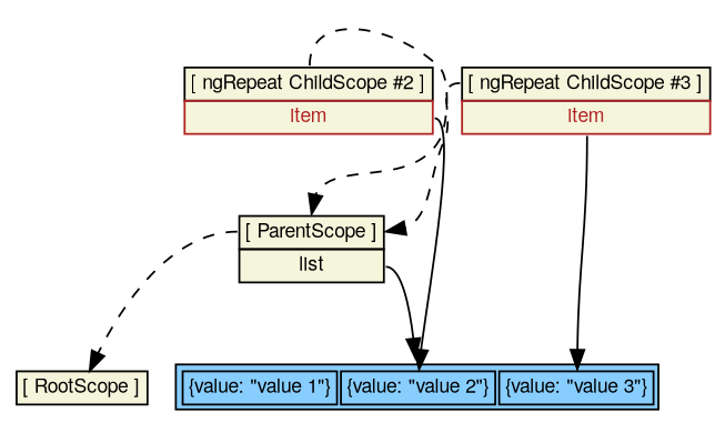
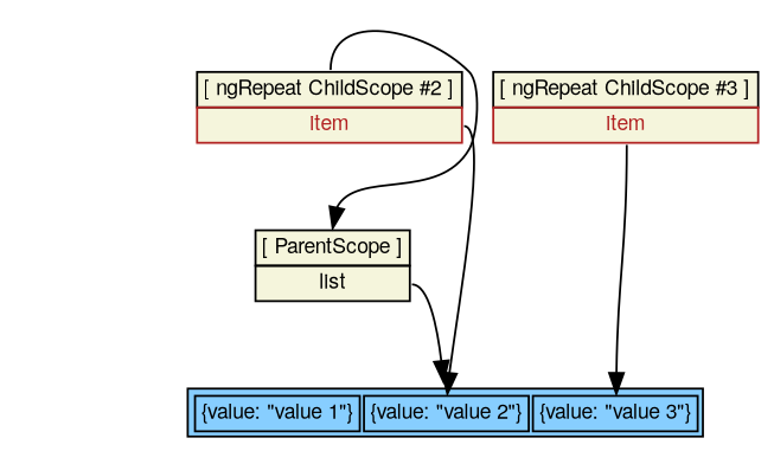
  digraph {
    nodesep=0.1
    rankdir=TB
    node [fontname="Helvetica,Sans" fontsize=10 margin="0.05, 0.04" penwidth=0.5 shape=plaintext]
    edge [headport=proto tailport=proto]
-   n1 [height=0.2 label=<<table bgcolor="beige" border="0" cellborder="1" cellpadding="2" cellspacing="0">   <tr><td port="proto">[ RootScope ]</td></tr></table>>]
    n2 [height=0.2 label=<<table bgcolor="beige" border="0" cellborder="1" cellpadding="2" cellspacing="0">   <tr><td port="proto">[ ParentScope ]</td></tr>   <tr><td port="list">list</td></tr>   </table>>]
    n3 [height=0.2 label=<<table bgcolor="skyblue1" border="1" cellborder="1" cellpadding="2" cellspacing="2">   <tr><td port="obj1">{value: "value 1"}</td><td port="obj2">{value: "value 2"}</td><td port="obj3">{value: "value 3"}</td></tr></table>>]
    n4 [height=0.2 label=<<table bgcolor="beige" border="0" cellborder="1" cellpadding="2" cellspacing="0">   <tr><td port="proto">[ ngRepeat ChildScope #2 ]</td></tr>   <tr><td port="item" color="firebrick"><font color="firebrick">item</font></td></tr>   </table>>]
    n5 [height=0.2 label=<<table bgcolor="beige" border="0" cellborder="1" cellpadding="2" cellspacing="0">   <tr><td port="proto">[ ngRepeat ChildScope #3 ]</td></tr>   <tr><td port="item" color="firebrick"><font color="firebrick">item</font></td></tr>   </table>>]
-   n2 -> n1 [style=dashed]
    n2 -> n3 [tailport=list]
-   n4 -> n2 [style=dashed]
+   n4 -> n2 [style=solid]
    n4 -> n3 [headport=obj2 tailport=item]
-   n5 -> n2 [style=dashed]
    n5 -> n3 [headport=obj3 tailport=item]
  }
